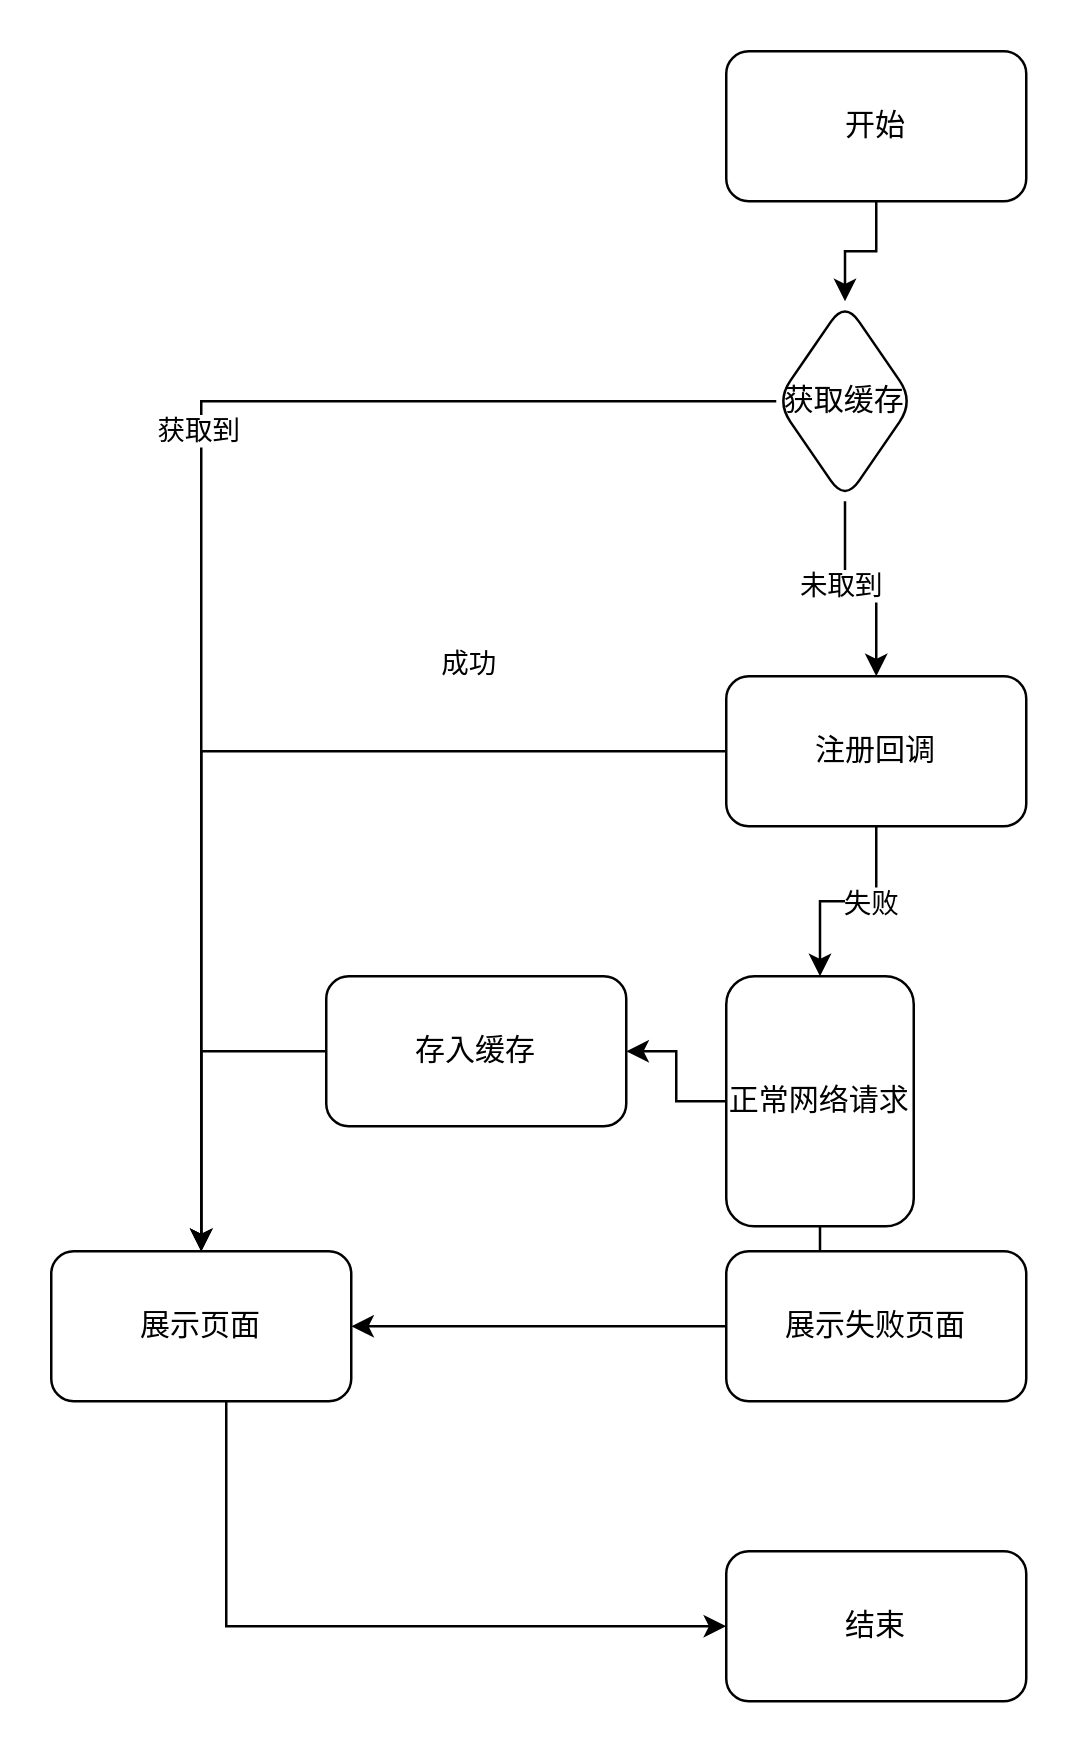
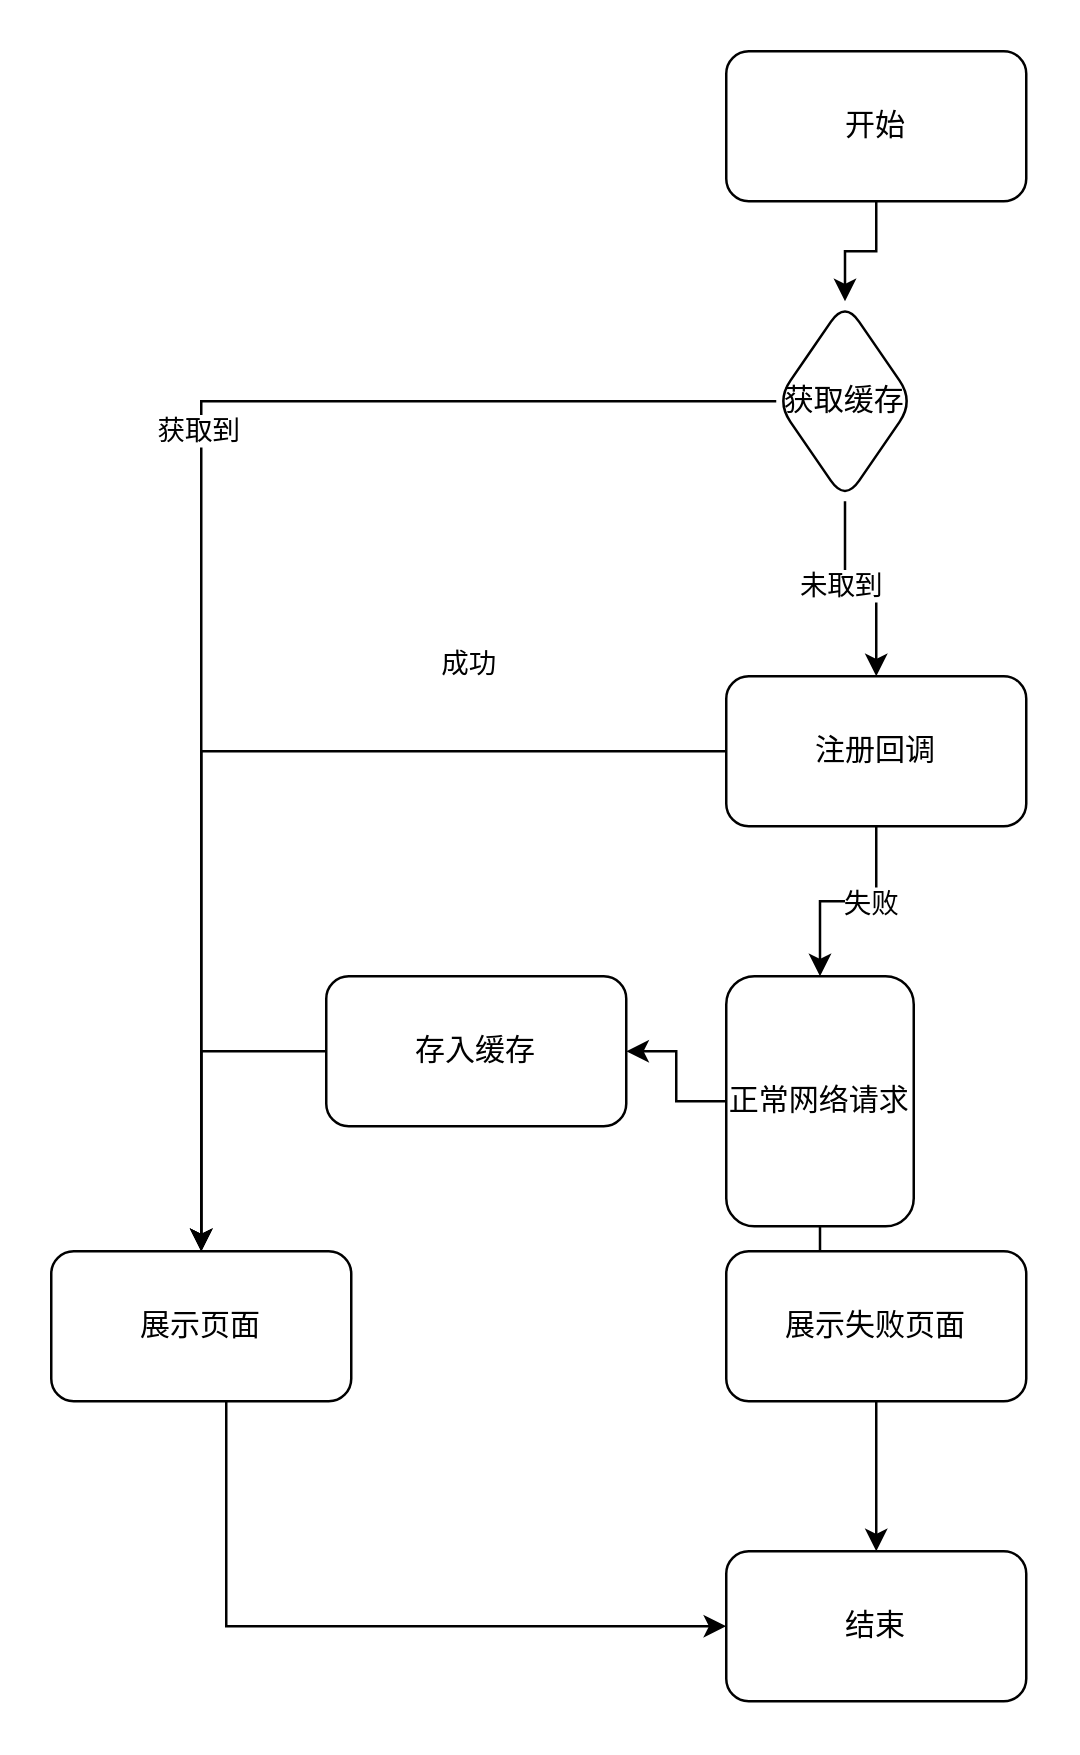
  <mxCell id="0" />
  <mxCell id="1" parent="0" />
  <mxCell id="2" value="" style="edgeStyle=orthogonalEdgeStyle;rounded=0;orthogonalLoop=1;jettySize=auto;html=1;" parent="1" source="3" target="8" edge="1"><mxGeometry relative="1" as="geometry" /></mxCell>
  <mxCell id="3" value="开始" style="rounded=1;whiteSpace=wrap;html=1;" parent="1" vertex="1"><mxGeometry x="290" y="20" width="120" height="60" as="geometry" /></mxCell>
  <mxCell id="4" value="" style="edgeStyle=orthogonalEdgeStyle;rounded=0;orthogonalLoop=1;jettySize=auto;html=1;" parent="1" source="8" target="10" edge="1"><mxGeometry relative="1" as="geometry" /></mxCell>
  <mxCell id="5" value="获取到" style="edgeLabel;html=1;align=center;verticalAlign=middle;resizable=0;points=[];" parent="4" vertex="1" connectable="0"><mxGeometry x="-0.156" y="-2" relative="1" as="geometry"><mxPoint as="offset" /></mxGeometry></mxCell>
  <mxCell id="6" value="" style="edgeStyle=orthogonalEdgeStyle;rounded=0;orthogonalLoop=1;jettySize=auto;html=1;" parent="1" source="8" target="15" edge="1"><mxGeometry relative="1" as="geometry" /></mxCell>
  <mxCell id="7" value="未取到" style="edgeLabel;html=1;align=center;verticalAlign=middle;resizable=0;points=[];" parent="6" vertex="1" connectable="0"><mxGeometry x="-0.2" y="-2" relative="1" as="geometry"><mxPoint as="offset" /></mxGeometry></mxCell>
  <mxCell id="8" value="获取缓存" style="rhombus;whiteSpace=wrap;html=1;rounded=1;" parent="1" vertex="1"><mxGeometry x="310" y="120" width="55" height="80" as="geometry" /></mxCell>
  <mxCell id="9" style="edgeStyle=orthogonalEdgeStyle;rounded=0;orthogonalLoop=1;jettySize=auto;html=1;entryX=0;entryY=0.5;entryDx=0;entryDy=0;" parent="1" source="10" target="22" edge="1"><mxGeometry relative="1" as="geometry"><Array as="points"><mxPoint x="90" y="650" /></Array></mxGeometry></mxCell>
  <mxCell id="10" value="展示页面" style="whiteSpace=wrap;html=1;rounded=1;" parent="1" vertex="1"><mxGeometry x="20" y="500" width="120" height="60" as="geometry" /></mxCell>
  <mxCell id="11" value="" style="edgeStyle=orthogonalEdgeStyle;rounded=0;orthogonalLoop=1;jettySize=auto;html=1;entryX=0.5;entryY=0;entryDx=0;entryDy=0;" parent="1" source="15" target="10" edge="1"><mxGeometry relative="1" as="geometry"><mxPoint x="580" y="240" as="targetPoint" /><Array as="points"><mxPoint x="80" y="300" /></Array></mxGeometry></mxCell>
  <mxCell id="12" value="成功" style="edgeLabel;html=1;align=center;verticalAlign=middle;resizable=0;points=[];" parent="11" vertex="1" connectable="0"><mxGeometry x="-0.15" relative="1" as="geometry"><mxPoint x="70" y="-36" as="offset" /></mxGeometry></mxCell>
  <mxCell id="13" value="" style="edgeStyle=orthogonalEdgeStyle;rounded=0;orthogonalLoop=1;jettySize=auto;html=1;" parent="1" source="15" target="19" edge="1"><mxGeometry relative="1" as="geometry" /></mxCell>
  <mxCell id="14" value="失败" style="edgeLabel;html=1;align=center;verticalAlign=middle;resizable=0;points=[];" parent="13" vertex="1" connectable="0"><mxGeometry x="-0.2" relative="1" as="geometry"><mxPoint as="offset" /></mxGeometry></mxCell>
  <mxCell id="15" value="注册回调" style="whiteSpace=wrap;html=1;rounded=1;" parent="1" vertex="1"><mxGeometry x="290" y="270" width="120" height="60" as="geometry" /></mxCell>
  <mxCell id="16" value="" style="edgeStyle=orthogonalEdgeStyle;rounded=0;orthogonalLoop=1;jettySize=auto;html=1;" parent="1" source="19" target="21" edge="1"><mxGeometry relative="1" as="geometry" /></mxCell>
  <mxCell id="17" value="失败" style="edgeLabel;html=1;align=center;verticalAlign=middle;resizable=0;points=[];" parent="16" vertex="1" connectable="0"><mxGeometry x="-0.075" relative="1" as="geometry"><mxPoint as="offset" /></mxGeometry></mxCell>
  <mxCell id="18" value="" style="edgeStyle=orthogonalEdgeStyle;rounded=0;orthogonalLoop=1;jettySize=auto;html=1;" edge="1" parent="1" source="19" target="24"><mxGeometry relative="1" as="geometry" /></mxCell>
  <mxCell id="19" value="正常网络请求" style="whiteSpace=wrap;html=1;rounded=1;" parent="1" vertex="1"><mxGeometry x="290" y="390" width="75" height="100" as="geometry" /></mxCell>
- <mxCell id="20" value="" style="edgeStyle=orthogonalEdgeStyle;rounded=0;orthogonalLoop=1;jettySize=auto;html=1;" parent="1" source="21" target="10" edge="1"><mxGeometry relative="1" as="geometry" /></mxCell>
+ <mxCell id="20" value="" style="edgeStyle=orthogonalEdgeStyle;rounded=0;orthogonalLoop=1;jettySize=auto;html=1;" parent="1" source="21" target="22" edge="1"><mxGeometry relative="1" as="geometry" /></mxCell>
  <mxCell id="21" value="展示失败页面" style="whiteSpace=wrap;html=1;rounded=1;" parent="1" vertex="1"><mxGeometry x="290" y="500" width="120" height="60" as="geometry" /></mxCell>
  <mxCell id="22" value="结束" style="whiteSpace=wrap;html=1;rounded=1;" parent="1" vertex="1"><mxGeometry x="290" y="620" width="120" height="60" as="geometry" /></mxCell>
  <mxCell id="23" style="edgeStyle=orthogonalEdgeStyle;rounded=0;orthogonalLoop=1;jettySize=auto;html=1;entryX=0.5;entryY=0;entryDx=0;entryDy=0;" edge="1" parent="1" source="24" target="10"><mxGeometry relative="1" as="geometry"><Array as="points"><mxPoint x="80" y="420" /></Array></mxGeometry></mxCell>
  <mxCell id="24" value="存入缓存" style="whiteSpace=wrap;html=1;rounded=1;" vertex="1" parent="1"><mxGeometry x="130" y="390" width="120" height="60" as="geometry" /></mxCell>
